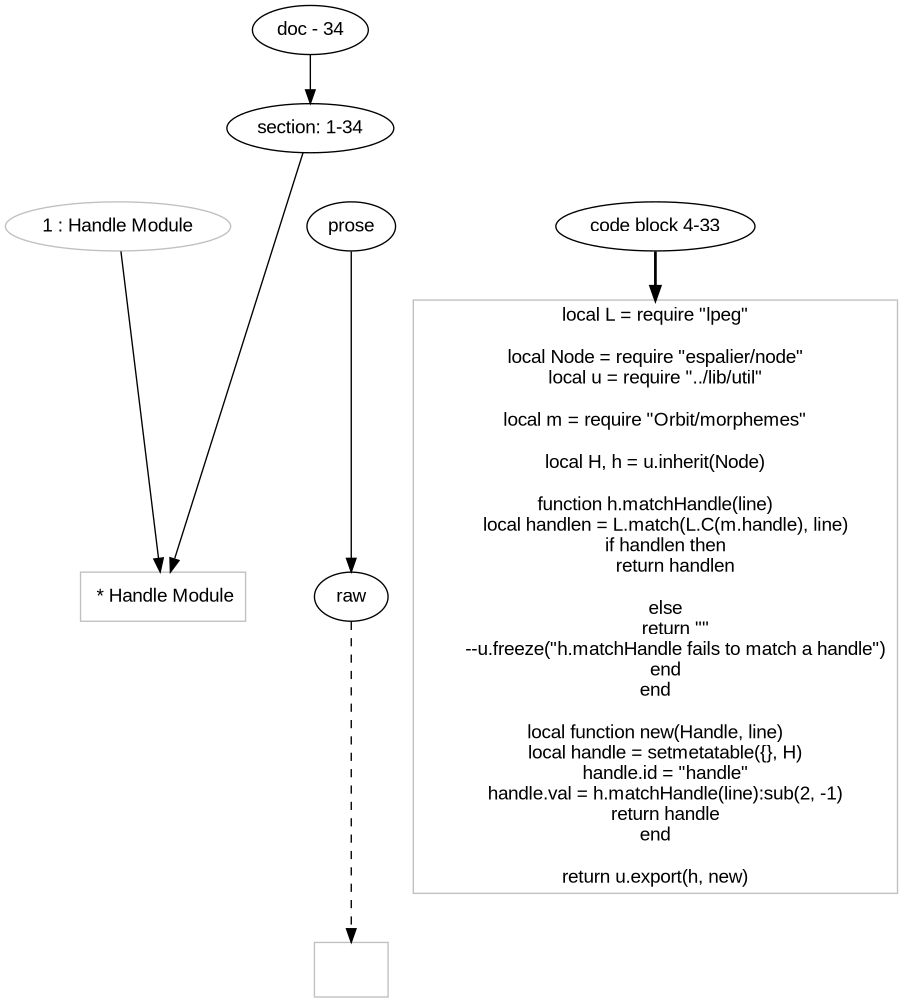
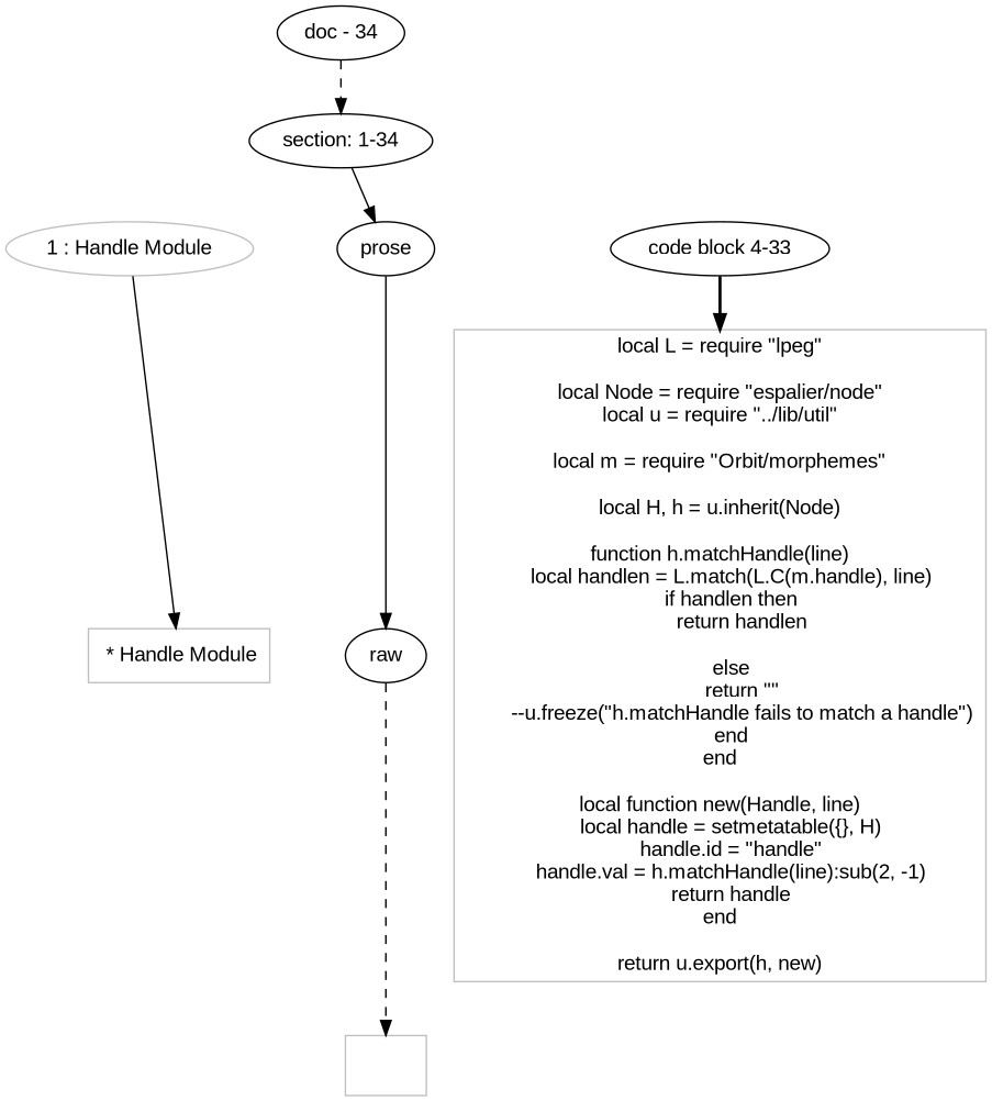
  digraph {
    fontname="Liberation Sans"
    node [fontname="Liberation Sans"]
    edge [fontname="Liberation Sans" style=solid]
    n1 [label="section: 1-34"]
    n2 [color=Gray label="1 : Handle Module"]
    n3 [label=prose]
    n4 [label="code block 4-33"]
    n5 [label=raw]
    n6 [color=Gray label=" * Handle Module" shape=rectangle]
    n7 [color=Gray label="local L = require \"lpeg\"\n\nlocal Node = require \"espalier/node\"\nlocal u = require \"../lib/util\"\n\nlocal m = require \"Orbit/morphemes\"\n\nlocal H, h = u.inherit(Node)\n\nfunction h.matchHandle(line)\n    local handlen = L.match(L.C(m.handle), line)\n    if handlen then\n        return handlen\n\n    else\n        return \"\"\n        --u.freeze(\"h.matchHandle fails to match a handle\")\n    end\nend\n\nlocal function new(Handle, line)\n    local handle = setmetatable({}, H)\n    handle.id = \"handle\"\n    handle.val = h.matchHandle(line):sub(2, -1)\n    return handle\nend\n\nreturn u.export(h, new)" shape=rectangle]
    n8 [color=Gray label="\n\n" shape=rectangle]
    n9 [label="doc - 34"]
    subgraph sub_1 {
      rank=same
      n1
    }
    subgraph sub_2 {
      rank=same
      n2
      n3
      n4
    }
    subgraph sub_3 {
      rank=same
      n5
    }
-   n1 -> n6
+   n1 -> n3
    n2 -> n6
    n3 -> n5
    n4 -> n7 [style=bold]
    n5 -> n8 [style=dashed]
-   n9 -> n1
+   n9 -> n1 [style=dashed]
  }
